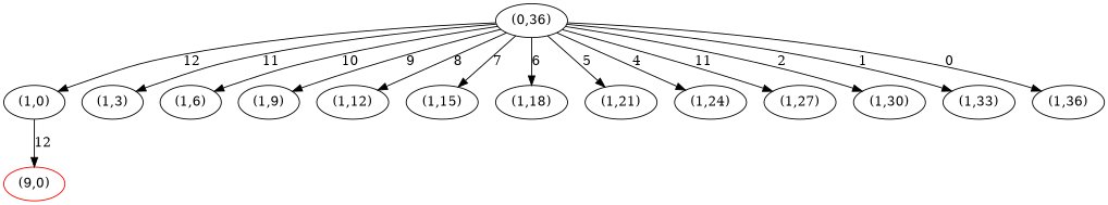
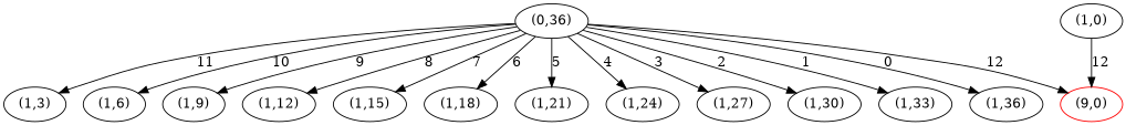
  strict digraph {
    edge [color=black]
    n1 [label="(0,36)"]
    n2 [label="(1,0)"]
    n3 [label="(1,3)"]
    n4 [label="(1,6)"]
    n5 [label="(1,9)"]
    n6 [label="(1,12)"]
    n7 [label="(1,15)"]
    n8 [label="(1,18)"]
    n9 [label="(1,21)"]
    n10 [label="(1,24)"]
    n11 [label="(1,27)"]
    n12 [label="(1,30)"]
    n13 [label="(1,33)"]
    n14 [label="(1,36)"]
    n15 [color=red label="(9,0)"]
-   n1 -> n2 [label=12]
+   n1 -> n15 [label=12]
    n1 -> n3 [label=11]
    n1 -> n4 [label=10]
    n1 -> n5 [label=9]
    n1 -> n6 [label=8]
    n1 -> n7 [label=7]
    n1 -> n8 [label=6]
    n1 -> n9 [label=5]
    n1 -> n10 [label=4]
-   n1 -> n11 [label=11]
+   n1 -> n11 [label=3]
    n1 -> n12 [label=2]
    n1 -> n13 [label=1]
    n1 -> n14 [label=0]
    n2 -> n15 [label=12]
  }
